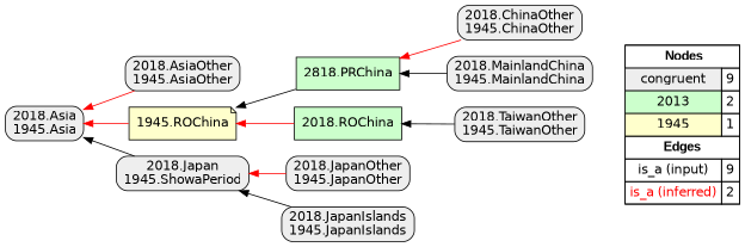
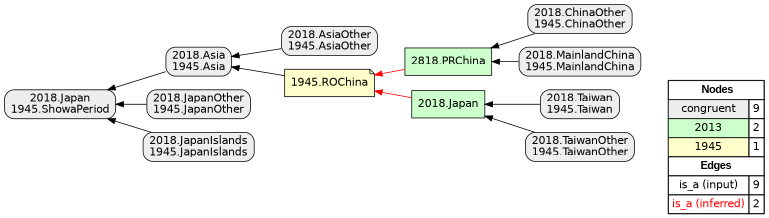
  digraph {
    rankdir=RL
    node [fillcolor="#EEEEEE" fontname=helvetica shape=box style="filled,rounded"]
    edge [arrowhead=normal color="#000000" constraint=true penwidth=1 style=solid]
    n1 [fillcolor=white label=<   <TABLE BORDER="0" CELLBORDER="1" CELLSPACING="0" CELLPADDING="4">  <TR> <TD COLSPAN="2"><font face="Arial Black"> Nodes</font></TD> </TR>  <TR>   <TD bgcolor="#EEEEEE" fontname="helvetica">congruent</TD>   <TD>9</TD>   </TR>  <TR>   <TD bgcolor="#CCFFCC" fontname="helvetica">2013</TD>   <TD>2</TD>   </TR>  <TR>   <TD bgcolor="#FFFFCC" fontname="helvetica">1945</TD>   <TD>1</TD>   </TR>  <TR> <TD COLSPAN="2"><font face = "Arial Black"> Edges </font></TD> </TR>  <TR>   <TD><font color ="#000000">is_a (input)</font></TD><TD>9</TD> </TR> <TR>   <TD><font color ="#FF0000">is_a (inferred)</font></TD><TD>2</TD> </TR> </TABLE>   > margin=0 style=filled]
    "2018.AsiaOther\n1945.AsiaOther"
    "2018.Asia\n1945.Asia"
    n4 [fillcolor="#CCFFCC" label="2818.PRChina" style=filled]
    "2018.ChinaOther\n1945.ChinaOther"
    "1945.ROChina" [fillcolor="#FFFFCC" shape=note style=filled]
    "2018.MainlandChina\n1945.MainlandChina"
    "2018.JapanOther\n1945.JapanOther"
    "2018.Japan\n1945.ShowaPeriod"
    "2018.JapanIslands\n1945.JapanIslands"
-   "2018.ROChina" [fillcolor="#CCFFCC" style=filled]
+   "2018.ROChina" [fillcolor="#CCFFCC" style=filled label="2018.Japan"]
+   "2018.Taiwan\n1945.Taiwan"
    "2018.TaiwanOther\n1945.TaiwanOther"
    subgraph sub_1 {
      rank=source
      n1
    }
-   "2018.AsiaOther\n1945.AsiaOther" -> "2018.Asia\n1945.Asia" [color="#FF0000"]
-   n4 -> "1945.ROChina"
-   "2018.ChinaOther\n1945.ChinaOther" -> n4 [color="#FF0000"]
-   "1945.ROChina" -> "2018.Asia\n1945.Asia" [color="#FF0000"]
+   "2018.AsiaOther\n1945.AsiaOther" -> "2018.Asia\n1945.Asia"
+   n4 -> "1945.ROChina" [color="#FF0000"]
+   "2018.ChinaOther\n1945.ChinaOther" -> n4
+   "1945.ROChina" -> "2018.Asia\n1945.Asia"
    "2018.MainlandChina\n1945.MainlandChina" -> n4
-   "2018.JapanOther\n1945.JapanOther" -> "2018.Japan\n1945.ShowaPeriod" [color="#FF0000"]
-   "2018.Japan\n1945.ShowaPeriod" -> "2018.Asia\n1945.Asia"
+   "2018.JapanOther\n1945.JapanOther" -> "2018.Japan\n1945.ShowaPeriod"
+   "2018.Asia\n1945.Asia" -> "2018.Japan\n1945.ShowaPeriod"
    "2018.JapanIslands\n1945.JapanIslands" -> "2018.Japan\n1945.ShowaPeriod"
    "2018.ROChina" -> "1945.ROChina" [color="#FF0000"]
+   "2018.Taiwan\n1945.Taiwan" -> "2018.ROChina"
    "2018.TaiwanOther\n1945.TaiwanOther" -> "2018.ROChina"
  }
